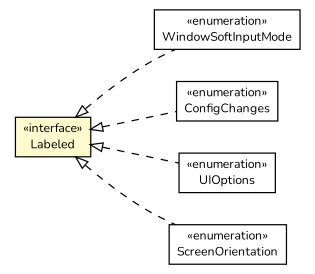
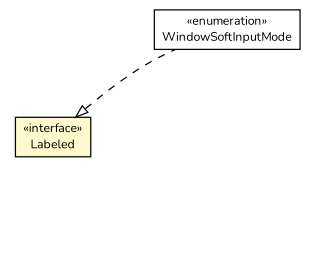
  digraph {
    fontname=Nunito
    nodesep=0.25
    rankdir=LR
    ranksep=0.5
    node [fontcolor=black fontname=Nunito fontsize=10.0 shape=plaintext]
    edge [arrowtail=empty dir=back fontname=Nunito fontsize=10 headport=p labelfontname=Helvetica labelfontsize=10 style=dashed tailport=p]
    n1 [label=<<table title="org.androidtransfuse.annotations.Labeled" border="0" cellborder="1" cellspacing="0" cellpadding="2" port="p" bgcolor="lemonChiffon" href="./Labeled.html"> 		<tr><td><table border="0" cellspacing="0" cellpadding="1"> <tr><td align="center" balign="center"> &#171;interface&#187; </td></tr> <tr><td align="center" balign="center"> Labeled </td></tr> 		</table></td></tr> 		</table>>]
    n2 [label=<<table title="org.androidtransfuse.annotations.WindowSoftInputMode" border="0" cellborder="1" cellspacing="0" cellpadding="2" port="p" href="./WindowSoftInputMode.html"> 		<tr><td><table border="0" cellspacing="0" cellpadding="1"> <tr><td align="center" balign="center"> &#171;enumeration&#187; </td></tr> <tr><td align="center" balign="center"> WindowSoftInputMode </td></tr> 		</table></td></tr> 		</table>>]
-   n3 [label=<<table title="org.androidtransfuse.annotations.ConfigChanges" border="0" cellborder="1" cellspacing="0" cellpadding="2" port="p" href="./ConfigChanges.html"> 		<tr><td><table border="0" cellspacing="0" cellpadding="1"> <tr><td align="center" balign="center"> &#171;enumeration&#187; </td></tr> <tr><td align="center" balign="center"> ConfigChanges </td></tr> 		</table></td></tr> 		</table>>]
-   n4 [label=<<table title="org.androidtransfuse.annotations.UIOptions" border="0" cellborder="1" cellspacing="0" cellpadding="2" port="p" href="./UIOptions.html"> 		<tr><td><table border="0" cellspacing="0" cellpadding="1"> <tr><td align="center" balign="center"> &#171;enumeration&#187; </td></tr> <tr><td align="center" balign="center"> UIOptions </td></tr> 		</table></td></tr> 		</table>>]
-   n5 [label=<<table title="org.androidtransfuse.annotations.ScreenOrientation" border="0" cellborder="1" cellspacing="0" cellpadding="2" port="p" href="./ScreenOrientation.html"> 		<tr><td><table border="0" cellspacing="0" cellpadding="1"> <tr><td align="center" balign="center"> &#171;enumeration&#187; </td></tr> <tr><td align="center" balign="center"> ScreenOrientation </td></tr> 		</table></td></tr> 		</table>>]
    n1 -> n2
-   n1 -> n3
-   n1 -> n4
-   n1 -> n5
  }
